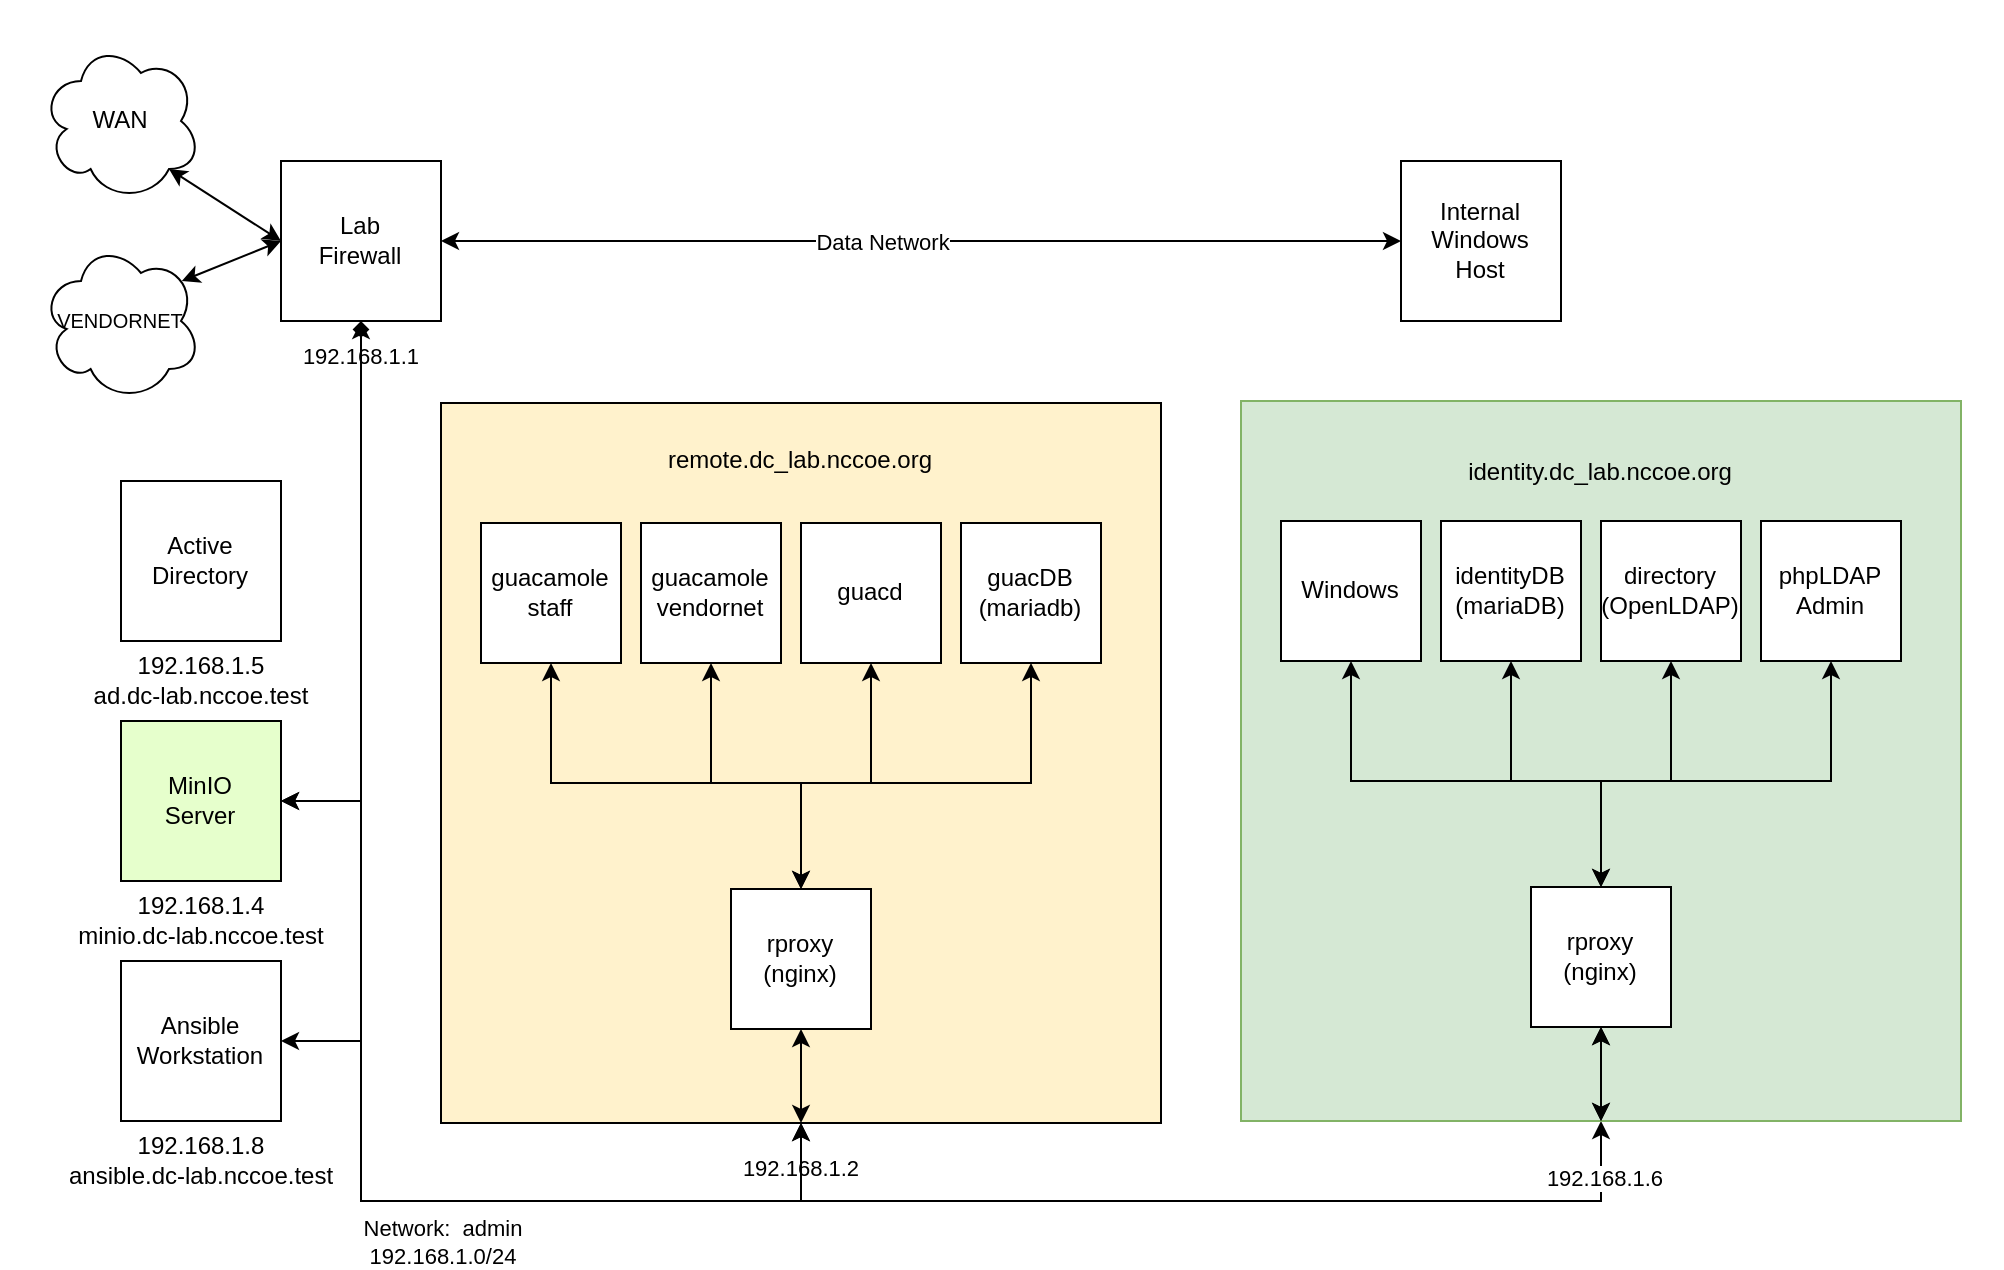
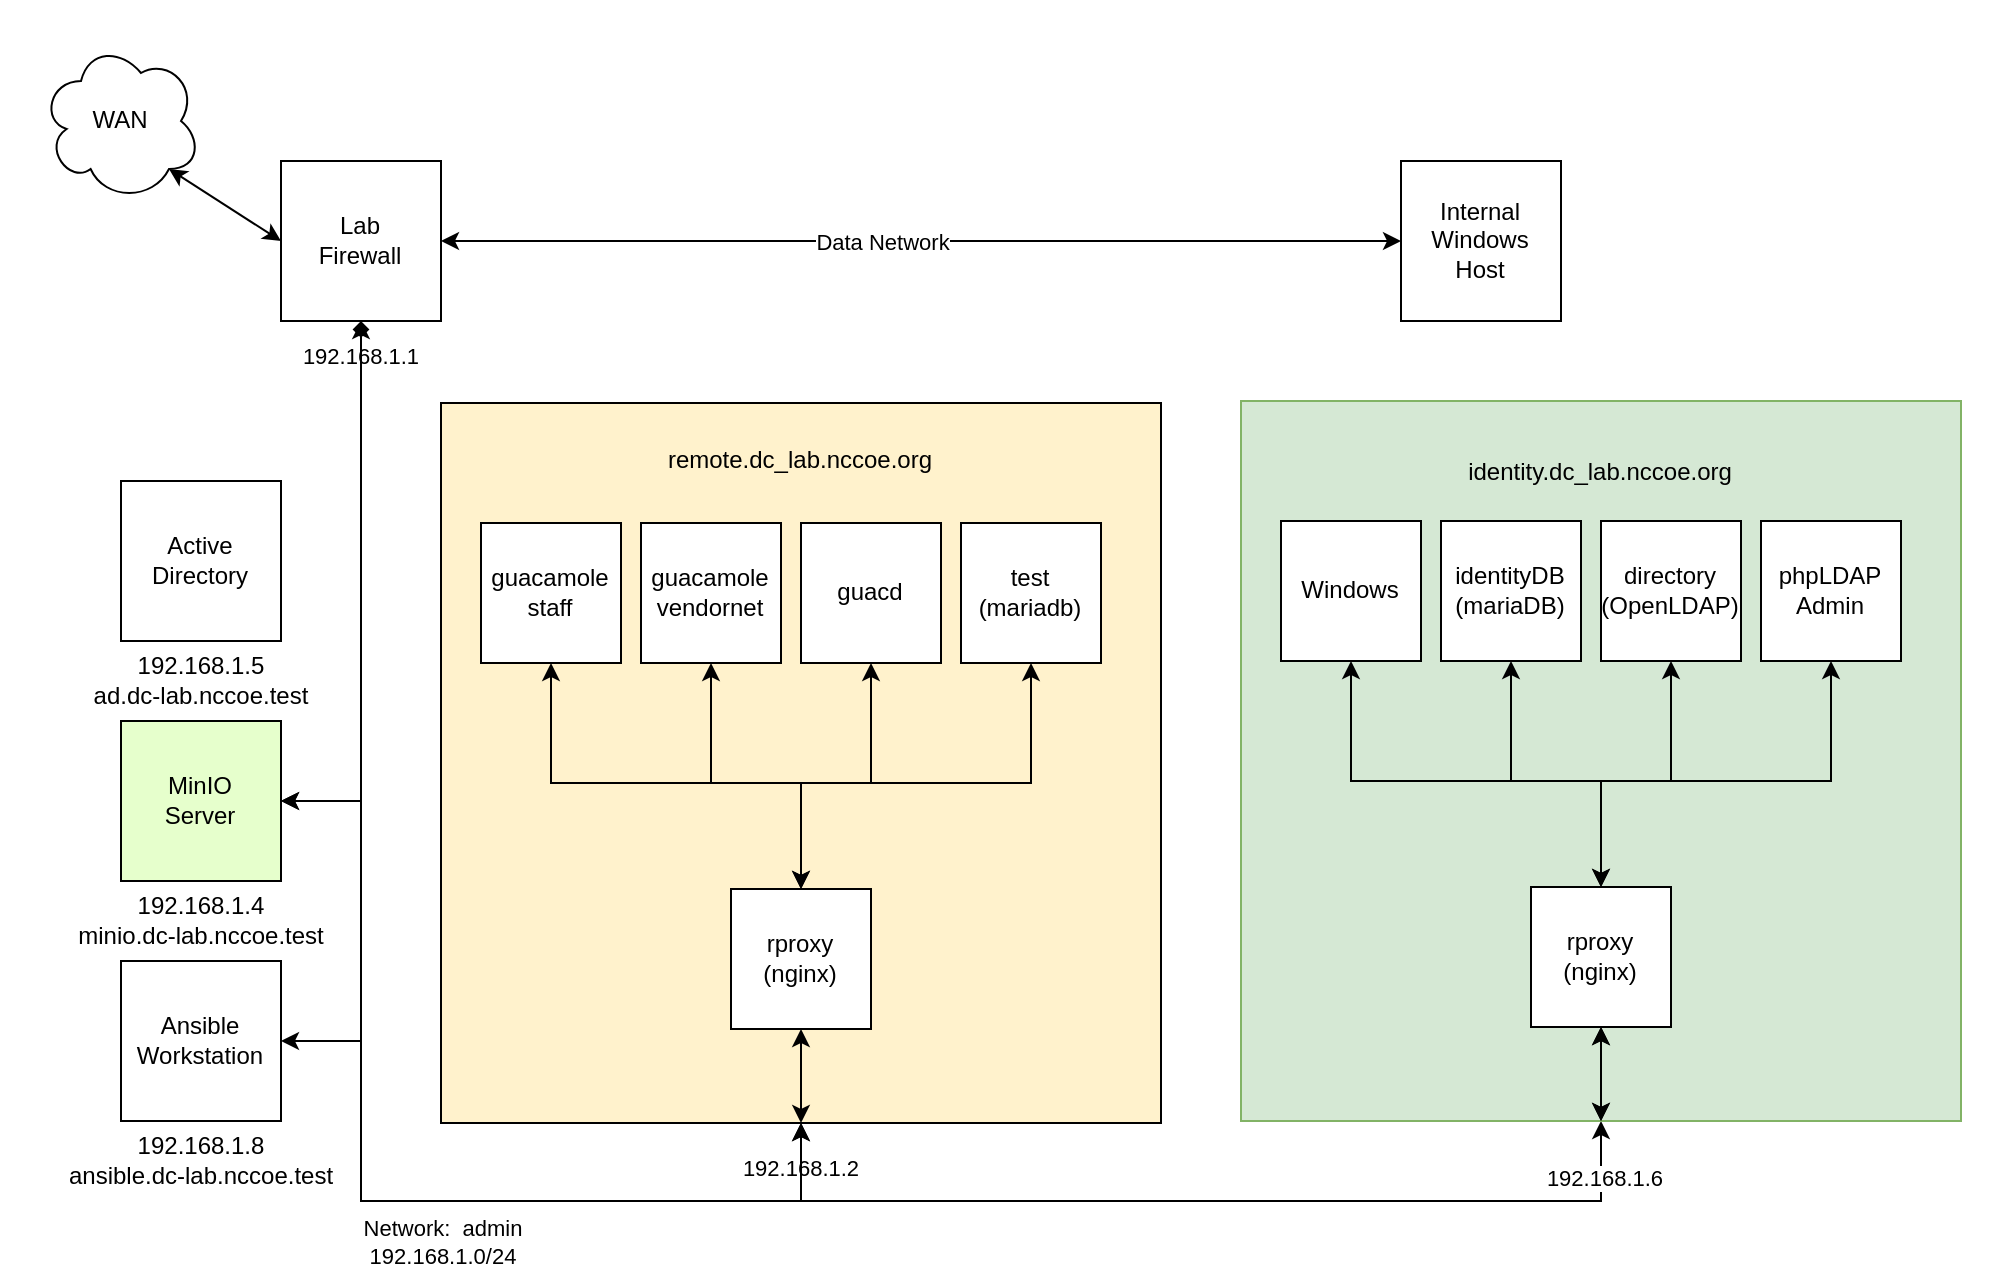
  <mxCell id="0" />
  <mxCell id="1" parent="0" />
  <mxCell id="2" value="Lab&lt;br&gt;Firewall" style="whiteSpace=wrap;html=1;aspect=fixed;" parent="1" vertex="1"><mxGeometry x="140" y="80" width="80" height="80" as="geometry" /></mxCell>
  <mxCell id="3" value="WAN" style="ellipse;shape=cloud;whiteSpace=wrap;html=1;" parent="1" vertex="1"><mxGeometry y="20" width="80" height="80" as="geometry" x="20" /></mxCell>
  <mxCell id="4" value="" style="endArrow=classic;startArrow=classic;html=1;rounded=0;exitX=0.8;exitY=0.8;exitDx=0;exitDy=0;exitPerimeter=0;entryX=0;entryY=0.5;entryDx=0;entryDy=0;" parent="1" source="3" target="2" edge="1"><mxGeometry width="50" height="50" relative="1" as="geometry"><mxPoint x="330" y="340" as="sourcePoint" /><mxPoint x="380" y="290" as="targetPoint" /></mxGeometry></mxCell>
  <mxCell id="5" value="Active&lt;br&gt;Directory" style="whiteSpace=wrap;html=1;aspect=fixed;" parent="1" vertex="1"><mxGeometry x="60" y="240" width="80" height="80" as="geometry" /></mxCell>
  <mxCell id="6" value="MinIO&lt;br&gt;Server" style="whiteSpace=wrap;html=1;aspect=fixed;fillColor=#e6ffcc;" parent="1" vertex="1"><mxGeometry x="60" y="360" width="80" height="80" as="geometry" /></mxCell>
  <mxCell id="7" value="" style="endArrow=classic;startArrow=classic;html=1;rounded=0;exitX=1;exitY=0.5;exitDx=0;exitDy=0;entryX=0.5;entryY=1;entryDx=0;entryDy=0;" parent="1" source="6" target="2" edge="1"><mxGeometry width="50" height="50" relative="1" as="geometry"><mxPoint x="320" y="430" as="sourcePoint" /><mxPoint x="370" y="380" as="targetPoint" /><Array as="points"><mxPoint x="180" y="400" /></Array></mxGeometry></mxCell>
  <mxCell id="8" value="Network:&amp;nbsp; admin&lt;br&gt;192.168.1.0/24" style="edgeLabel;html=1;align=center;verticalAlign=middle;resizable=0;points=[];" parent="7" vertex="1" connectable="0"><mxGeometry x="0.614" y="-1" relative="1" as="geometry"><mxPoint x="39" y="406" as="offset" /></mxGeometry></mxCell>
  <mxCell id="9" value="192.168.1.1" style="edgeLabel;html=1;align=center;verticalAlign=middle;resizable=0;points=[];" parent="7" vertex="1" connectable="0"><mxGeometry x="0.879" y="1" relative="1" as="geometry"><mxPoint as="offset" /></mxGeometry></mxCell>
  <mxCell id="10" value="" style="endArrow=classic;startArrow=classic;html=1;rounded=0;exitX=1;exitY=0.5;exitDx=0;exitDy=0;entryX=0.5;entryY=1;entryDx=0;entryDy=0;" parent="1" source="6" target="21" edge="1"><mxGeometry width="50" height="50" relative="1" as="geometry"><mxPoint x="320" y="430" as="sourcePoint" /><mxPoint x="370" y="380" as="targetPoint" /><Array as="points"><mxPoint x="180" y="400" /><mxPoint x="180" y="600" /><mxPoint x="400" y="600" /></Array></mxGeometry></mxCell>
  <mxCell id="11" value="192.168.1.2" style="edgeLabel;html=1;align=center;verticalAlign=middle;resizable=0;points=[];" parent="10" vertex="1" connectable="0"><mxGeometry x="0.917" y="1" relative="1" as="geometry"><mxPoint y="1" as="offset" /></mxGeometry></mxCell>
  <mxCell id="12" value="Internal&lt;br&gt;Windows&lt;br&gt;Host" style="whiteSpace=wrap;html=1;aspect=fixed;" parent="1" vertex="1"><mxGeometry x="700" y="80" width="80" height="80" as="geometry" /></mxCell>
  <mxCell id="13" value="" style="endArrow=classic;startArrow=classic;html=1;rounded=0;exitX=1;exitY=0.5;exitDx=0;exitDy=0;entryX=0;entryY=0.5;entryDx=0;entryDy=0;" parent="1" source="2" target="12" edge="1"><mxGeometry width="50" height="50" relative="1" as="geometry"><mxPoint x="320" y="420" as="sourcePoint" /><mxPoint x="370" y="370" as="targetPoint" /></mxGeometry></mxCell>
  <mxCell id="14" value="Data Network" style="edgeLabel;html=1;align=center;verticalAlign=middle;resizable=0;points=[];container=0;" parent="13" vertex="1" connectable="0"><mxGeometry x="-0.204" y="-2" relative="1" as="geometry"><mxPoint x="29" y="-2" as="offset" /></mxGeometry></mxCell>
  <mxCell id="15" value="192.168.1.5&lt;br&gt;ad.dc-lab.nccoe.test" style="text;html=1;align=center;verticalAlign=middle;resizable=0;points=[];autosize=1;strokeColor=none;fillColor=none;" parent="1" vertex="1"><mxGeometry x="35" y="320" width="130" height="40" as="geometry" /></mxCell>
  <mxCell id="16" value="192.168.1.4&lt;br&gt;minio.dc-lab.nccoe.test" style="text;html=1;align=center;verticalAlign=middle;resizable=0;points=[];autosize=1;strokeColor=none;fillColor=none;" parent="1" vertex="1"><mxGeometry x="25" y="440" width="150" height="40" as="geometry" /></mxCell>
- <mxCell id="17" value="&lt;font style=&quot;font-size: 10px;&quot;&gt;VENDORNET&lt;/font&gt;" style="ellipse;shape=cloud;whiteSpace=wrap;html=1;" parent="1" vertex="1"><mxGeometry y="120" width="80" height="80" as="geometry" x="20" /></mxCell>
- <mxCell id="18" value="" style="endArrow=classic;startArrow=classic;html=1;rounded=0;exitX=0.88;exitY=0.25;exitDx=0;exitDy=0;exitPerimeter=0;entryX=0;entryY=0.5;entryDx=0;entryDy=0;" parent="1" source="17" target="2" edge="1"><mxGeometry width="50" height="50" relative="1" as="geometry"><mxPoint x="100" y="70" as="sourcePoint" /><mxPoint x="150" y="130" as="targetPoint" /></mxGeometry></mxCell>
  <mxCell id="19" value="" style="group;fillColor=#ffe6cc;strokeColor=#d79b00;container=0;" parent="1" vertex="1" connectable="0"><mxGeometry x="220" y="201" width="360" height="360" as="geometry" /></mxCell>
  <mxCell id="20" value="" style="endArrow=classic;startArrow=classic;html=1;rounded=0;entryX=0.5;entryY=1;entryDx=0;entryDy=0;" parent="1" target="26" edge="1"><mxGeometry width="50" height="50" relative="1" as="geometry"><mxPoint x="400" y="561" as="sourcePoint" /><mxPoint x="290" y="421" as="targetPoint" /></mxGeometry></mxCell>
  <mxCell id="21" value="remote.dc_lab.nccoe.org&lt;br&gt;&lt;br&gt;&lt;br&gt;&lt;br&gt;&lt;br&gt;&lt;br&gt;&lt;br&gt;&lt;br&gt;&lt;br&gt;&lt;br&gt;&lt;br&gt;&lt;br&gt;&lt;br&gt;&lt;br&gt;&lt;br&gt;&lt;br&gt;&lt;br&gt;&lt;br&gt;&lt;br&gt;&lt;br&gt;&lt;br&gt;&lt;br&gt;" style="whiteSpace=wrap;html=1;aspect=fixed;fillColor=#FFF2CC;container=0;" parent="1" vertex="1"><mxGeometry x="220" y="201" width="360" height="360" as="geometry" /></mxCell>
  <mxCell id="22" value="guacd" style="whiteSpace=wrap;html=1;aspect=fixed;container=0;" parent="1" vertex="1"><mxGeometry x="400" y="261" width="70" height="70" as="geometry" /></mxCell>
  <mxCell id="23" value="guacamole&lt;br&gt;staff" style="whiteSpace=wrap;html=1;aspect=fixed;container=0;" parent="1" vertex="1"><mxGeometry x="240" y="261" width="70" height="70" as="geometry" /></mxCell>
- <mxCell id="24" value="guacDB&lt;br&gt;(mariadb)" style="whiteSpace=wrap;html=1;aspect=fixed;container=0;" parent="1" vertex="1"><mxGeometry x="480" y="261" width="70" height="70" as="geometry" /></mxCell>
+ <mxCell id="24" value="test&lt;br&gt;(mariadb)" style="whiteSpace=wrap;html=1;aspect=fixed;container=0;" parent="1" vertex="1"><mxGeometry x="480" y="261" width="70" height="70" as="geometry" /></mxCell>
  <mxCell id="25" value="guacamole&lt;br&gt;vendornet" style="whiteSpace=wrap;html=1;aspect=fixed;container=0;" parent="1" vertex="1"><mxGeometry x="320" y="261" width="70" height="70" as="geometry" /></mxCell>
  <mxCell id="26" value="rproxy&lt;br&gt;(nginx)" style="whiteSpace=wrap;html=1;aspect=fixed;container=0;" parent="1" vertex="1"><mxGeometry x="365" y="444" width="70" height="70" as="geometry" /></mxCell>
  <mxCell id="27" value="" style="endArrow=classic;startArrow=classic;html=1;rounded=0;exitX=0.5;exitY=0;exitDx=0;exitDy=0;entryX=0.5;entryY=1;entryDx=0;entryDy=0;" parent="1" source="26" target="24" edge="1"><mxGeometry width="50" height="50" relative="1" as="geometry"><mxPoint x="240" y="471" as="sourcePoint" /><mxPoint x="290" y="421" as="targetPoint" /><Array as="points"><mxPoint x="400" y="391" /><mxPoint x="515" y="391" /></Array></mxGeometry></mxCell>
  <mxCell id="28" value="" style="endArrow=classic;startArrow=classic;html=1;rounded=0;exitX=0.5;exitY=0;exitDx=0;exitDy=0;entryX=0.5;entryY=1;entryDx=0;entryDy=0;" parent="1" source="26" target="23" edge="1"><mxGeometry width="50" height="50" relative="1" as="geometry"><mxPoint x="240" y="471" as="sourcePoint" /><mxPoint x="300" y="341" as="targetPoint" /><Array as="points"><mxPoint x="400" y="391" /><mxPoint x="275" y="391" /></Array></mxGeometry></mxCell>
  <mxCell id="29" value="" style="endArrow=classic;startArrow=classic;html=1;rounded=0;exitX=0.5;exitY=1;exitDx=0;exitDy=0;entryX=0.5;entryY=1;entryDx=0;entryDy=0;" parent="1" source="25" target="22" edge="1"><mxGeometry width="50" height="50" relative="1" as="geometry"><mxPoint x="350" y="371" as="sourcePoint" /><mxPoint x="400" y="321" as="targetPoint" /><Array as="points"><mxPoint x="355" y="391" /><mxPoint x="400" y="391" /><mxPoint x="435" y="391" /></Array></mxGeometry></mxCell>
  <mxCell id="30" value="" style="endArrow=classic;startArrow=classic;html=1;rounded=0;entryX=0.5;entryY=1;entryDx=0;entryDy=0;exitX=0.5;exitY=1;exitDx=0;exitDy=0;" parent="1" source="26" target="21" edge="1"><mxGeometry width="50" height="50" relative="1" as="geometry"><mxPoint x="350" y="371" as="sourcePoint" /><mxPoint x="400" y="321" as="targetPoint" /></mxGeometry></mxCell>
  <mxCell id="31" value="" style="endArrow=classic;startArrow=classic;html=1;rounded=0;exitX=0.5;exitY=1;exitDx=0;exitDy=0;entryX=0.5;entryY=1;entryDx=0;entryDy=0;" parent="1" source="21" target="35" edge="1"><mxGeometry width="50" height="50" relative="1" as="geometry"><mxPoint x="430" y="330" as="sourcePoint" /><mxPoint x="480" y="280" as="targetPoint" /><Array as="points"><mxPoint x="400" y="600" /><mxPoint x="600" y="600" /><mxPoint x="800" y="600" /></Array></mxGeometry></mxCell>
  <mxCell id="32" value="192.168.1.6" style="edgeLabel;html=1;align=center;verticalAlign=middle;resizable=0;points=[];" parent="31" vertex="1" connectable="0"><mxGeometry x="0.889" y="-1" relative="1" as="geometry"><mxPoint y="1" as="offset" /></mxGeometry></mxCell>
  <mxCell id="33" value="" style="group;fillColor=#E6FFCC;" parent="1" vertex="1" connectable="0"><mxGeometry x="620" y="200" width="360" height="360" as="geometry" /></mxCell>
  <mxCell id="34" value="" style="group;fillColor=#ffe6cc;strokeColor=#d79b00;container=0;" parent="33" vertex="1" connectable="0"><mxGeometry width="360" height="360" as="geometry" /></mxCell>
  <mxCell id="35" value="identity.dc_lab.nccoe.org&lt;br&gt;&lt;br&gt;&lt;br&gt;&lt;br&gt;&lt;br&gt;&lt;br&gt;&lt;br&gt;&lt;br&gt;&lt;br&gt;&lt;br&gt;&lt;br&gt;&lt;br&gt;&lt;br&gt;&lt;br&gt;&lt;br&gt;&lt;br&gt;&lt;br&gt;&lt;br&gt;&lt;br&gt;&lt;br&gt;&lt;br&gt;" style="whiteSpace=wrap;html=1;aspect=fixed;fillColor=#d5e8d4;container=0;strokeColor=#82b366;" parent="33" vertex="1"><mxGeometry width="360" height="360" as="geometry" /></mxCell>
  <mxCell id="36" value="" style="endArrow=classic;startArrow=classic;html=1;rounded=0;entryX=0.5;entryY=1;entryDx=0;entryDy=0;" parent="33" target="41" edge="1"><mxGeometry width="50" height="50" relative="1" as="geometry"><mxPoint x="180" y="360" as="sourcePoint" /><mxPoint x="70" y="220" as="targetPoint" /></mxGeometry></mxCell>
  <mxCell id="37" value="directory&lt;br&gt;(OpenLDAP)" style="whiteSpace=wrap;html=1;aspect=fixed;container=0;" parent="33" vertex="1"><mxGeometry x="180" y="60" width="70" height="70" as="geometry" /></mxCell>
  <mxCell id="38" value="Windows" style="whiteSpace=wrap;html=1;aspect=fixed;container=0;" parent="33" vertex="1"><mxGeometry x="20" y="60" width="70" height="70" as="geometry" /></mxCell>
  <mxCell id="39" value="phpLDAP&lt;br&gt;Admin" style="whiteSpace=wrap;html=1;aspect=fixed;container=0;" parent="33" vertex="1"><mxGeometry x="260" y="60" width="70" height="70" as="geometry" /></mxCell>
  <mxCell id="40" value="identityDB&lt;br&gt;(mariaDB)" style="whiteSpace=wrap;html=1;aspect=fixed;container=0;" parent="33" vertex="1"><mxGeometry x="100" y="60" width="70" height="70" as="geometry" /></mxCell>
  <mxCell id="41" value="rproxy&lt;br&gt;(nginx)" style="whiteSpace=wrap;html=1;aspect=fixed;container=0;" parent="33" vertex="1"><mxGeometry x="145" y="243" width="70" height="70" as="geometry" /></mxCell>
  <mxCell id="42" value="" style="endArrow=classic;startArrow=classic;html=1;rounded=0;exitX=0.5;exitY=0;exitDx=0;exitDy=0;entryX=0.5;entryY=1;entryDx=0;entryDy=0;" parent="33" source="41" target="39" edge="1"><mxGeometry width="50" height="50" relative="1" as="geometry"><mxPoint x="20" y="270" as="sourcePoint" /><mxPoint x="70" y="220" as="targetPoint" /><Array as="points"><mxPoint x="180" y="190" /><mxPoint x="295" y="190" /></Array></mxGeometry></mxCell>
  <mxCell id="43" value="" style="endArrow=classic;startArrow=classic;html=1;rounded=0;exitX=0.5;exitY=0;exitDx=0;exitDy=0;entryX=0.5;entryY=1;entryDx=0;entryDy=0;" parent="33" source="41" target="38" edge="1"><mxGeometry width="50" height="50" relative="1" as="geometry"><mxPoint x="20" y="270" as="sourcePoint" /><mxPoint x="80" y="140" as="targetPoint" /><Array as="points"><mxPoint x="180" y="190" /><mxPoint x="55" y="190" /></Array></mxGeometry></mxCell>
  <mxCell id="44" value="" style="endArrow=classic;startArrow=classic;html=1;rounded=0;exitX=0.5;exitY=1;exitDx=0;exitDy=0;entryX=0.5;entryY=1;entryDx=0;entryDy=0;" parent="33" source="40" target="37" edge="1"><mxGeometry width="50" height="50" relative="1" as="geometry"><mxPoint x="130" y="170" as="sourcePoint" /><mxPoint x="180" y="120" as="targetPoint" /><Array as="points"><mxPoint x="135" y="190" /><mxPoint x="180" y="190" /><mxPoint x="215" y="190" /></Array></mxGeometry></mxCell>
  <mxCell id="45" value="" style="endArrow=classic;startArrow=classic;html=1;rounded=0;entryX=0.5;entryY=1;entryDx=0;entryDy=0;exitX=0.5;exitY=1;exitDx=0;exitDy=0;" parent="33" source="41" target="35" edge="1"><mxGeometry width="50" height="50" relative="1" as="geometry"><mxPoint x="130" y="170" as="sourcePoint" /><mxPoint x="180" y="120" as="targetPoint" /></mxGeometry></mxCell>
  <mxCell id="46" value="Ansible&lt;br&gt;Workstation" style="whiteSpace=wrap;html=1;aspect=fixed;" vertex="1" parent="1"><mxGeometry x="60" y="480" width="80" height="80" as="geometry" /></mxCell>
  <mxCell id="47" value="" style="endArrow=diamond;startArrow=classic;html=1;rounded=0;entryX=0.5;entryY=1;entryDx=0;entryDy=0;exitX=1;exitY=0.5;exitDx=0;exitDy=0;" edge="1" parent="1" source="46" target="2"><mxGeometry width="50" height="50" relative="1" as="geometry"><mxPoint x="150" y="290" as="sourcePoint" /><mxPoint x="190" y="170" as="targetPoint" /><Array as="points"><mxPoint x="180" y="520" /></Array></mxGeometry></mxCell>
  <mxCell id="48" value="192.168.1.8&lt;br&gt;ansible.dc-lab.nccoe.test" style="text;html=1;align=center;verticalAlign=middle;resizable=0;points=[];autosize=1;strokeColor=none;fillColor=none;" vertex="1" parent="1"><mxGeometry y="560" width="160" height="40" as="geometry" x="20" /></mxCell>
